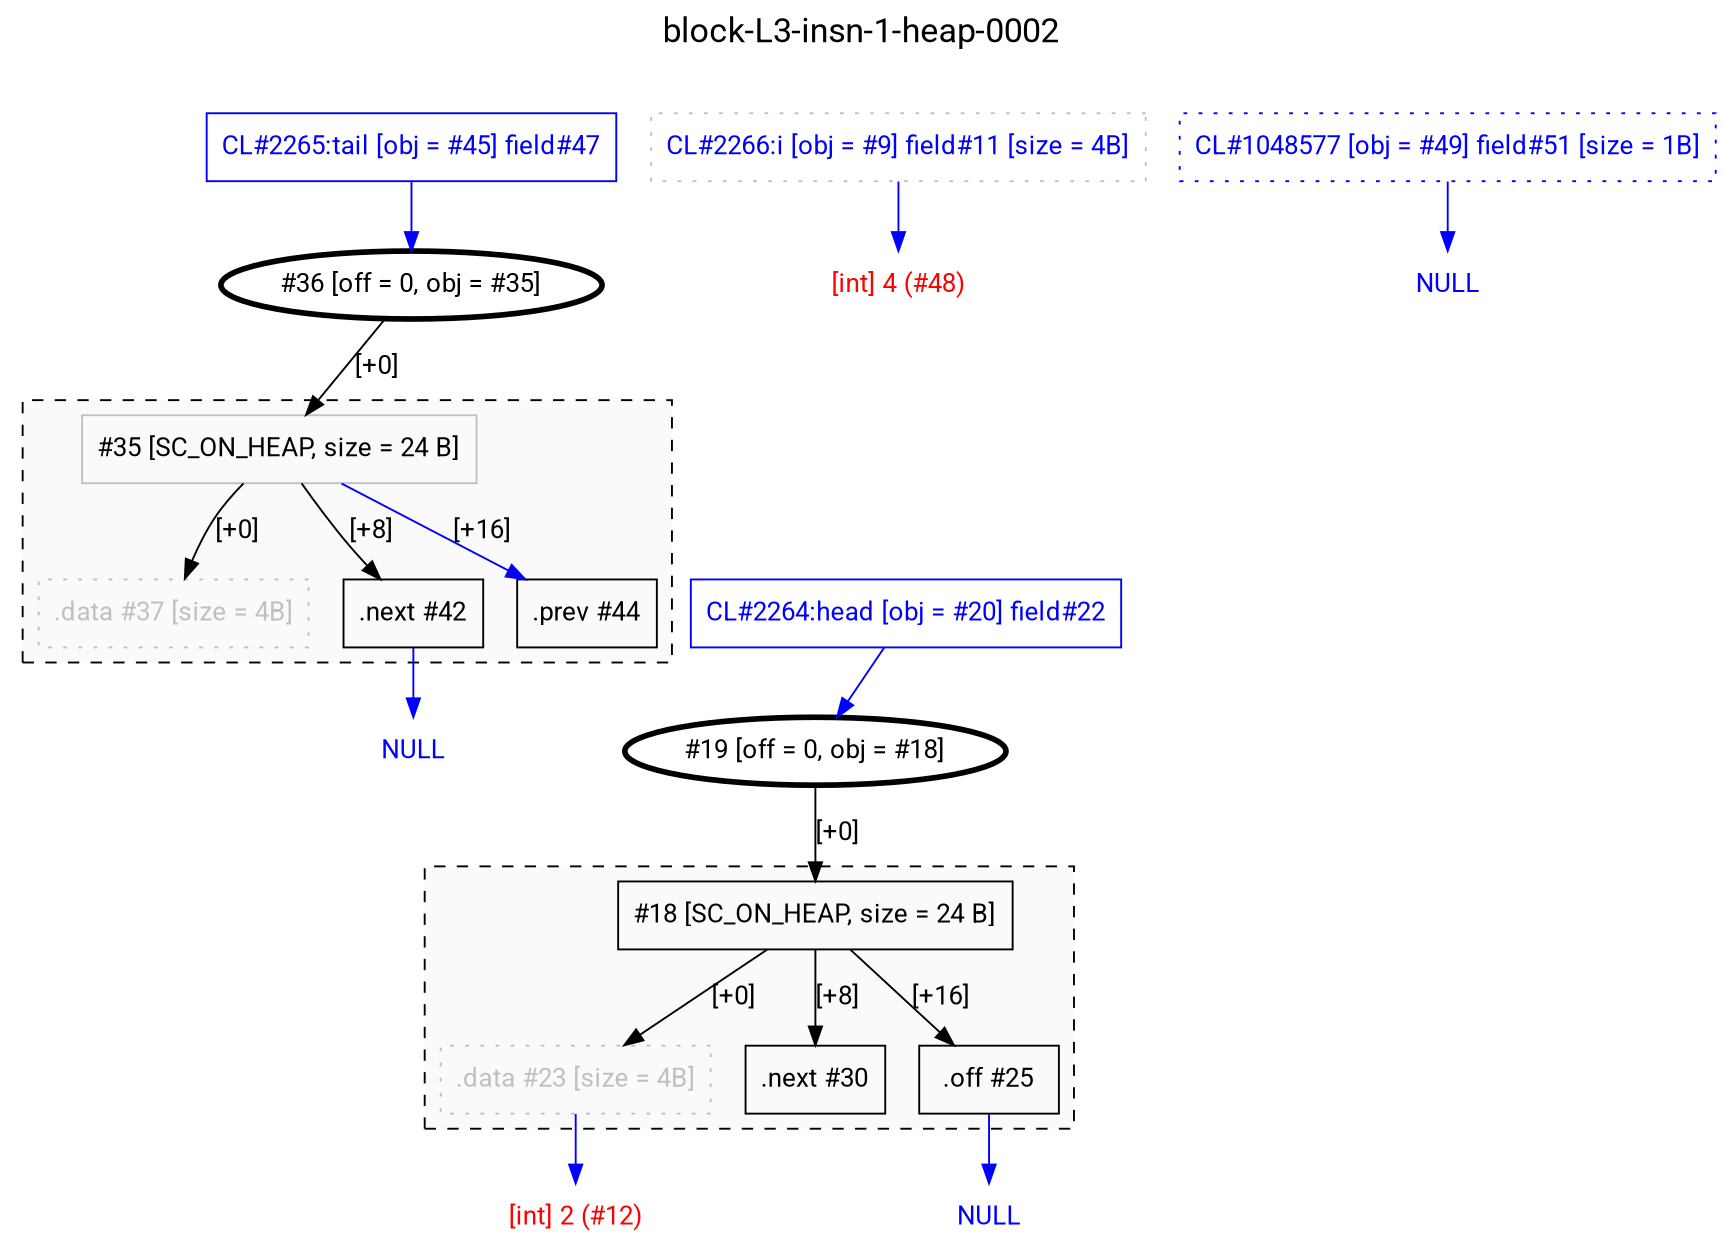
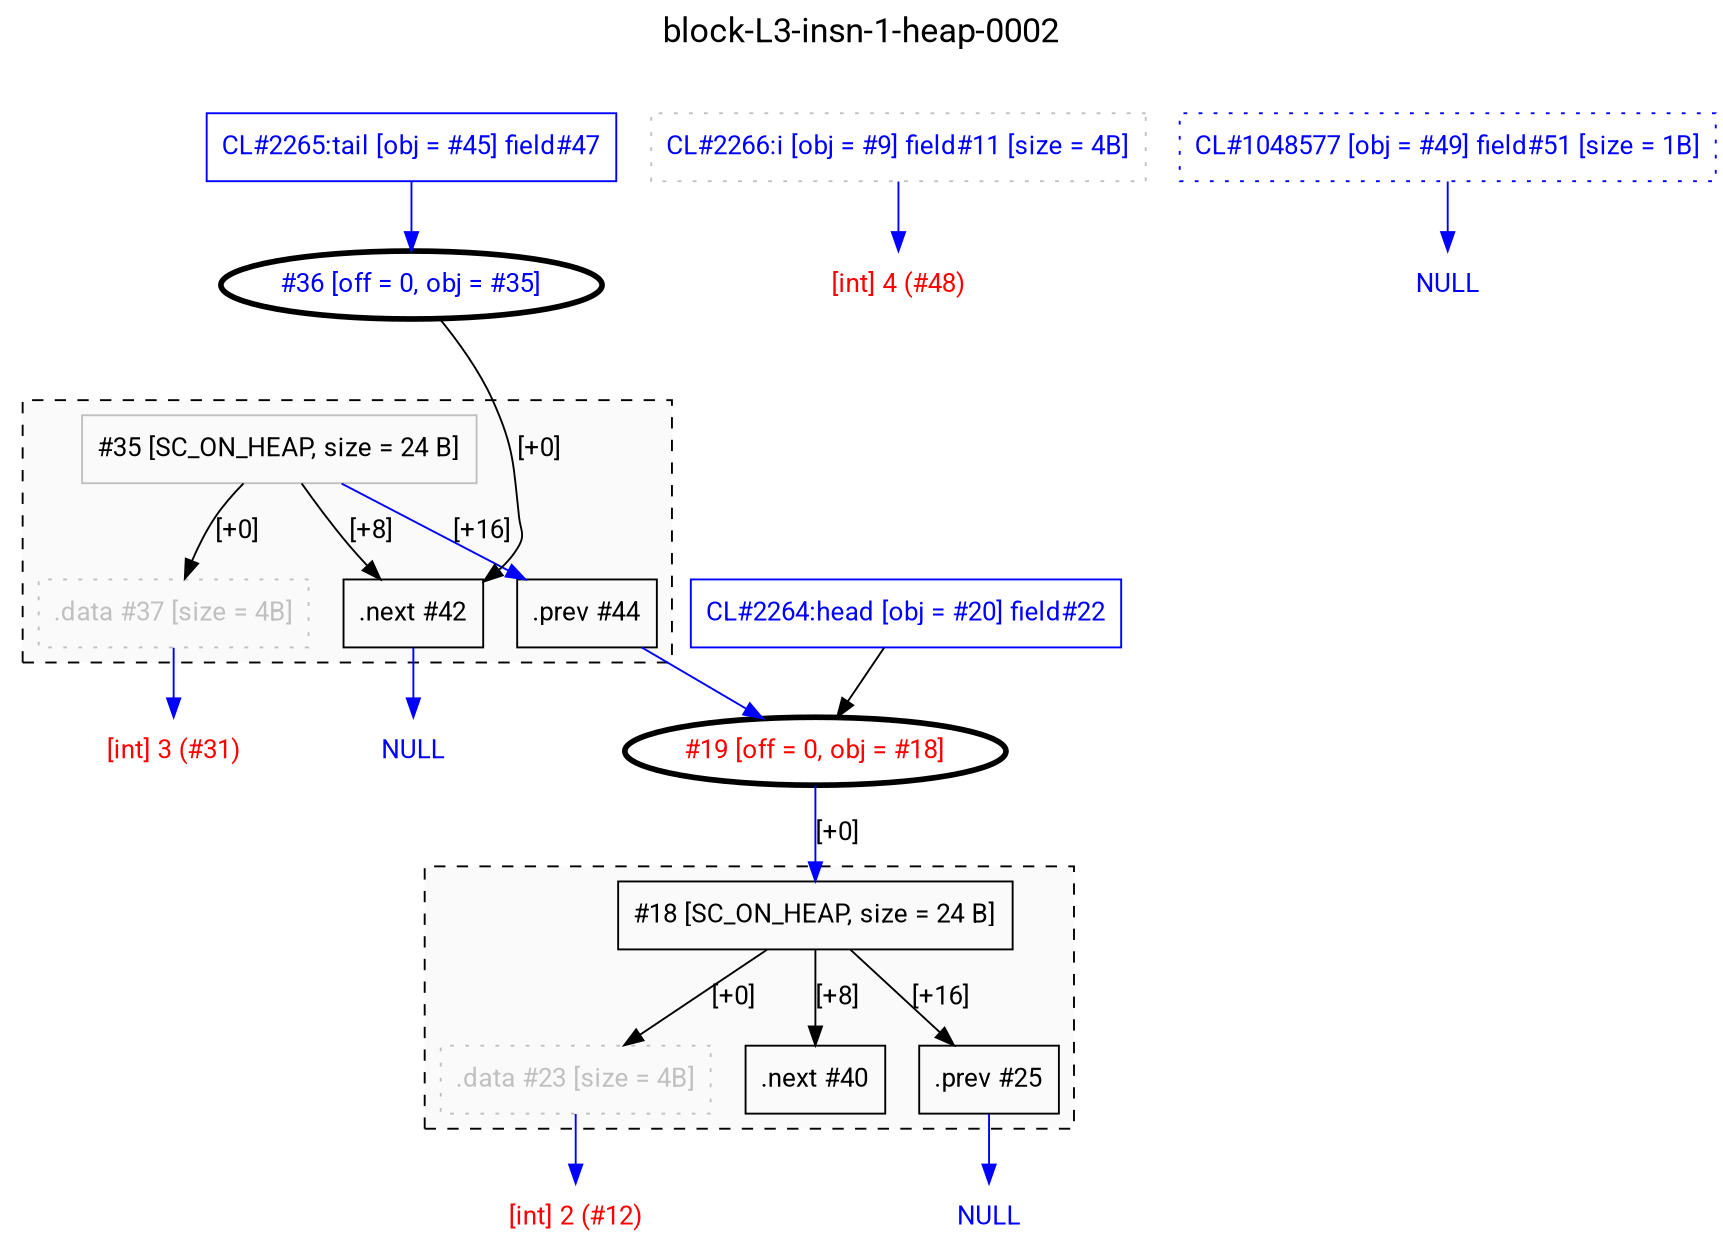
  digraph {
    clusterrank=local
    fontname=Roboto
    label=<<FONT POINT-SIZE="18">block-L3-insn-1-heap-0002</FONT>>
    labelloc=t
    node [fontcolor=black fontname=Roboto shape=box]
    edge [color=blue fontcolor=blue fontname=Roboto]
    n1 [color=black label="#18 [SC_ON_HEAP, size = 24 B]"]
    n2 [color=gray fontcolor=gray label=".data #23 [size = 4B]" style=dotted]
-   n3 [color=black label=".next #30"]
-   n4 [color=black label=".off #25"]
+   n3 [color=black label=".next #40"]
+   n4 [color=black label=".prev #25"]
    n5 [color=gray label="#35 [SC_ON_HEAP, size = 24 B]"]
    n6 [color=gray fontcolor=gray label=".data #37 [size = 4B]" style=dotted]
    n7 [color=black label=".next #42"]
    n8 [color=black label=".prev #44"]
    n9 [fontcolor=red label="[int] 2 (#12)" shape=plaintext]
    n10 [fontcolor=blue label=NULL shape=plaintext]
+   n11 [fontcolor=red label="[int] 3 (#31)" shape=plaintext]
    n12 [fontcolor=blue label=NULL shape=plaintext]
-   n13 [label="#19 [off = 0, obj = #18]" penwidth=3 shape=ellipse]
+   n13 [fontcolor=red label="#19 [off = 0, obj = #18]" penwidth=3 shape=ellipse]
    n14 [color=gray fontcolor=blue label="CL#2266:i [obj = #9] field#11 [size = 4B]" style=dotted]
    n15 [fontcolor=red label="[int] 4 (#48)" shape=plaintext]
-   n16 [label="#36 [off = 0, obj = #35]" penwidth=3 shape=ellipse]
+   n16 [fontcolor=blue label="#36 [off = 0, obj = #35]" penwidth=3 shape=ellipse]
    n17 [color=blue fontcolor=blue label="CL#2264:head [obj = #20] field#22"]
    n18 [color=blue fontcolor=blue label="CL#2265:tail [obj = #45] field#47"]
    n19 [color=blue fontcolor=blue label="CL#1048577 [obj = #49] field#51 [size = 1B]" style=dotted]
    n20 [fontcolor=blue label=NULL shape=plaintext]
    subgraph cluster_1 {
      bgcolor=gray98
      color=black
      fontcolor=black
      label=""
      penwidth=1.0
      rank=same
      style=dashed
      n1
      n2
      n3
      n4
    }
    subgraph cluster_2 {
      bgcolor=gray98
      color=black
      fontcolor=black
      label=""
      penwidth=1.0
      rank=same
      style=dashed
      n5
      n6
      n7
      n8
    }
    n1 -> n2 [color=black fontcolor=black label="[+0]"]
    n1 -> n3 [color=black fontcolor=black label="[+8]"]
    n1 -> n4 [color=black fontcolor=black label="[+16]"]
    n2 -> n9
    n4 -> n10
    n5 -> n6 [color=black fontcolor=black label="[+0]"]
    n5 -> n7 [color=black fontcolor=black label="[+8]"]
    n5 -> n8 [fontcolor=black label="[+16]"]
+   n6 -> n11
    n7 -> n12
-   n13 -> n1 [color=black fontcolor=black label="[+0]"]
+   n8 -> n13
+   n13 -> n1 [fontcolor=black label="[+0]"]
    n14 -> n15
-   n16 -> n5 [color=black fontcolor=black label="[+0]"]
-   n17 -> n13
+   n16 -> n7 [color=black fontcolor=black label="[+0]"]
+   n17 -> n13 [color=black]
    n18 -> n16
    n19 -> n20
  }
